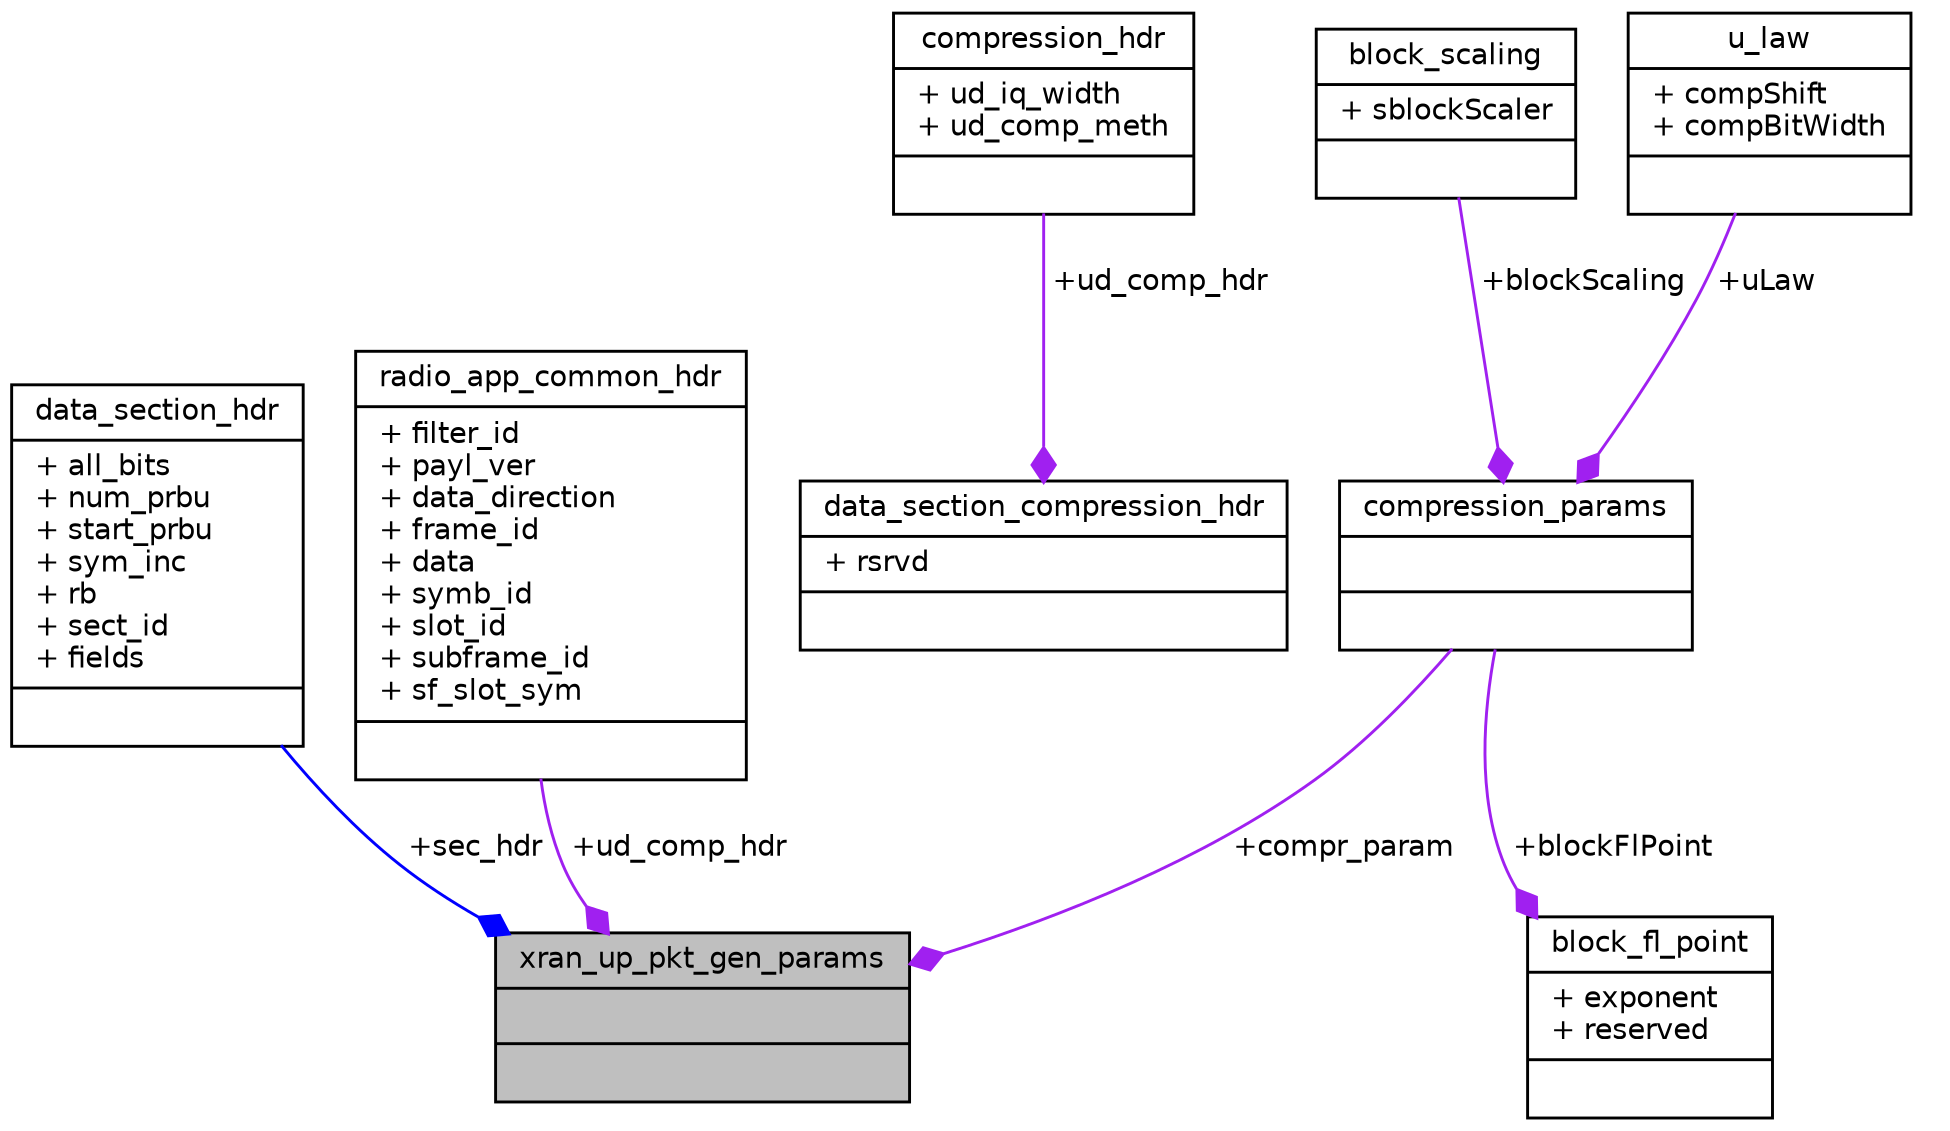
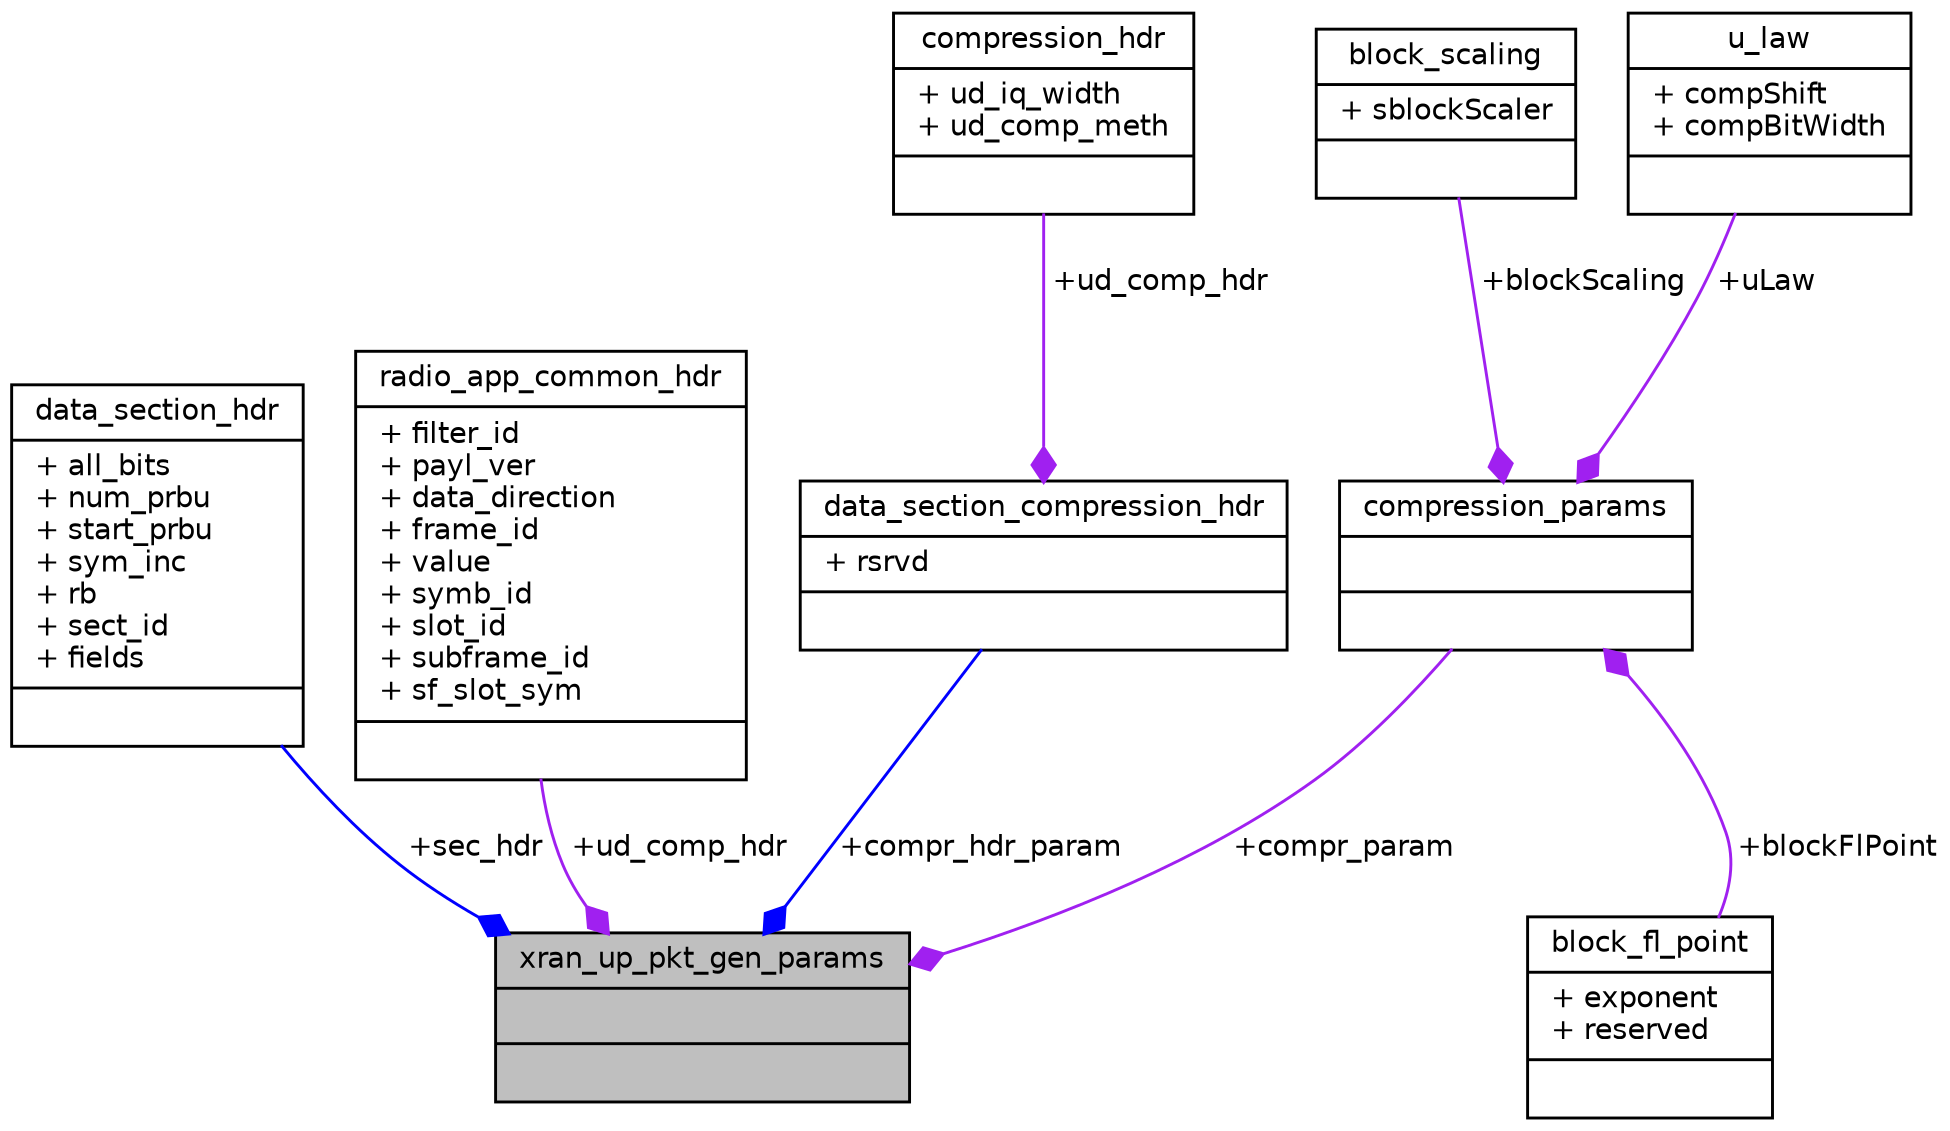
  digraph {
    node [color=black fillcolor=white fontname=Helvetica fontsize=10 shape=record style=filled]
    edge [arrowhead=diamond color=purple fontname=Helvetica fontsize=10 labelfontname=Helvetica labelfontsize=10 style=solid]
    n1 [fillcolor=grey75 fontcolor=black height=0.2 label="{xran_up_pkt_gen_params\n||}" width=0.4]
    n2 [height=0.2 label="{data_section_hdr\n|+ all_bits\l+ num_prbu\l+ start_prbu\l+ sym_inc\l+ rb\l+ sect_id\l+ fields\l|}" width=0.4]
-   n3 [height=0.2 label="{radio_app_common_hdr\n|+ filter_id\l+ payl_ver\l+ data_direction\l+ frame_id\l+ data\l+ symb_id\l+ slot_id\l+ subframe_id\l+ sf_slot_sym\l|}" width=0.4]
+   n3 [height=0.2 label="{radio_app_common_hdr\n|+ filter_id\l+ payl_ver\l+ data_direction\l+ frame_id\l+ value\l+ symb_id\l+ slot_id\l+ subframe_id\l+ sf_slot_sym\l|}" width=0.4]
    n4 [height=0.2 label="{compression_params\n||}" width=0.4]
    n5 [height=0.2 label="{u_law\n|+ compShift\l+ compBitWidth\l|}" width=0.4]
    n6 [height=0.2 label="{block_fl_point\n|+ exponent\l+ reserved\l|}" width=0.4]
    n7 [height=0.2 label="{block_scaling\n|+ sblockScaler\l|}" width=0.4]
    n8 [height=0.2 label="{data_section_compression_hdr\n|+ rsrvd\l|}" width=0.4]
    n9 [height=0.2 label="{compression_hdr\n|+ ud_iq_width\l+ ud_comp_meth\l|}" width=0.4]
    n2 -> n1 [color=blue label=" +sec_hdr"]
    n3 -> n1 [label=" +ud_comp_hdr"]
    n4 -> n1 [label=" +compr_param"]
    n5 -> n4 [label=" +uLaw"]
-   n4 -> n6 [label=" +blockFlPoint"]
+   n6 -> n4 [label=" +blockFlPoint"]
    n7 -> n4 [label=" +blockScaling"]
+   n8 -> n1 [color=blue label=" +compr_hdr_param"]
    n9 -> n8 [label=" +ud_comp_hdr"]
  }
